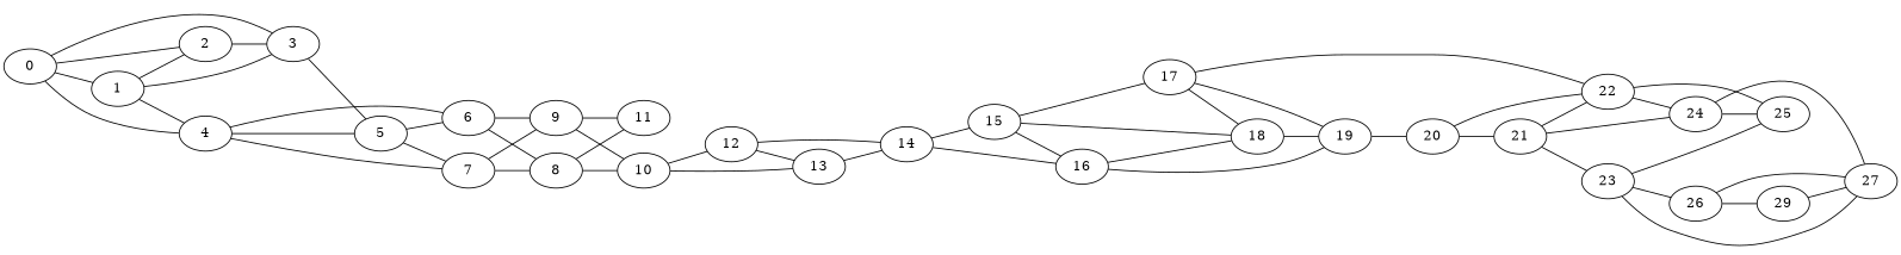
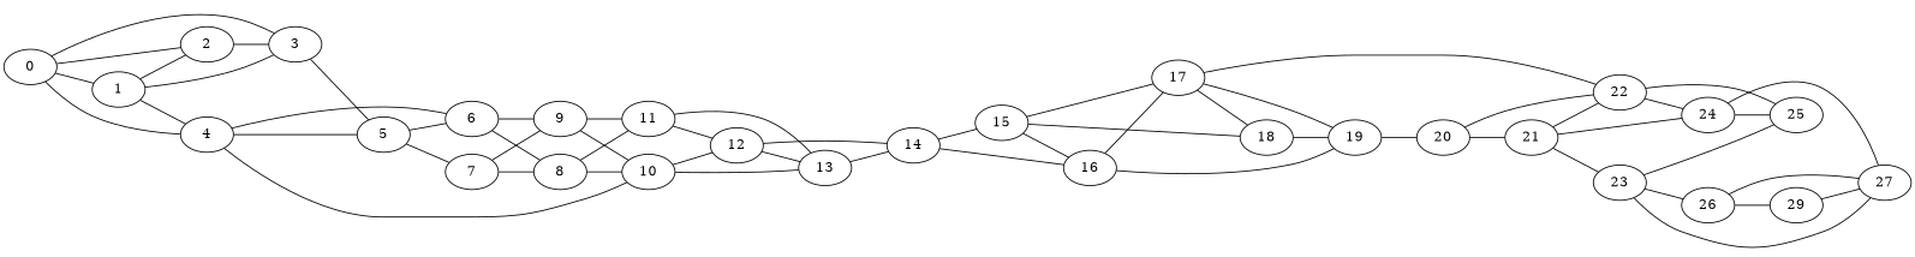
  graph {
    rankdir=LR
    4
    7
    6
    5
    9
    8
    10
    11
    1
    3
    2
    12
    13
    26
    29
    27
    17
    18
    19
    22
    20
    21
    23
    24
    25
    15
    16
    0
    14
-   4 -- 7
+   4 -- 10
    4 -- 6
    4 -- 5
    7 -- 9
    7 -- 8
    6 -- 9
    6 -- 8
    5 -- 7
    5 -- 6
    9 -- 10
    9 -- 11
    8 -- 10
    8 -- 11
    10 -- 12
    10 -- 13
+   11 -- 12
+   11 -- 13
    1 -- 4
    1 -- 3
    1 -- 2
    3 -- 5
    2 -- 3
    12 -- 13
    12 -- 14
    13 -- 14
    26 -- 29
    26 -- 27
    29 -- 27
    17 -- 18
    17 -- 19
    17 -- 22
    18 -- 19
    19 -- 20
    22 -- 24
    22 -- 25
    20 -- 22
    20 -- 21
    21 -- 22
    21 -- 23
    21 -- 24
    23 -- 26
    23 -- 27
    23 -- 25
    24 -- 27
    24 -- 25
    15 -- 17
    15 -- 18
    15 -- 16
-   16 -- 18
+   16 -- 17
    16 -- 19
    0 -- 4
    0 -- 1
    0 -- 3
    0 -- 2
    14 -- 15
    14 -- 16
  }
